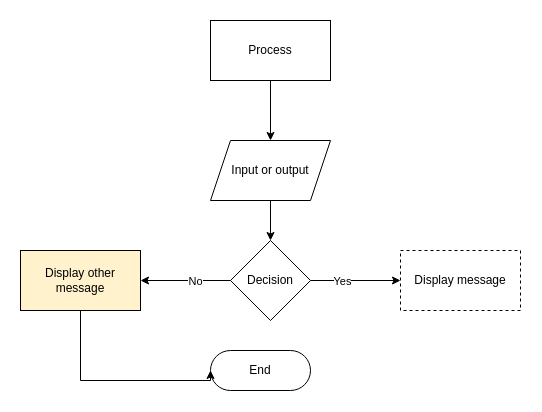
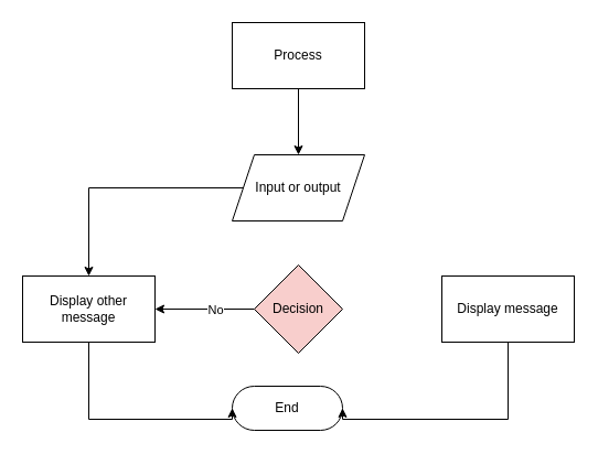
  <mxCell id="0" />
  <mxCell id="1" parent="0" />
  <mxCell id="2" value="End" style="rounded=1;whiteSpace=wrap;html=1;arcSize=50;" vertex="1" parent="1"><mxGeometry x="210" y="350" width="100" height="40" as="geometry" /></mxCell>
  <mxCell id="3" style="edgeStyle=orthogonalEdgeStyle;rounded=0;orthogonalLoop=1;jettySize=auto;html=1;entryX=0.5;entryY=0;entryDx=0;entryDy=0;" edge="1" parent="1" source="4" target="6"><mxGeometry relative="1" as="geometry" /></mxCell>
  <mxCell id="4" value="Process" style="rounded=0;whiteSpace=wrap;html=1;" vertex="1" parent="1"><mxGeometry x="210" y="20" width="120" height="60" as="geometry" /></mxCell>
- <mxCell id="5" style="edgeStyle=orthogonalEdgeStyle;rounded=0;orthogonalLoop=1;jettySize=auto;html=1;entryX=0.5;entryY=0;entryDx=0;entryDy=0;" edge="1" parent="1" source="6" target="11"><mxGeometry relative="1" as="geometry" /></mxCell>
+ <mxCell id="5" style="edgeStyle=orthogonalEdgeStyle;rounded=0;orthogonalLoop=1;jettySize=auto;html=1;" edge="1" parent="1" source="6" target="13"><mxGeometry relative="1" as="geometry" /></mxCell>
  <mxCell id="6" value="Input or output" style="shape=parallelogram;perimeter=parallelogramPerimeter;whiteSpace=wrap;html=1;fixedSize=1;" vertex="1" parent="1"><mxGeometry x="210" y="140" width="120" height="60" as="geometry" /></mxCell>
- <mxCell id="7" style="edgeStyle=orthogonalEdgeStyle;rounded=0;orthogonalLoop=1;jettySize=auto;html=1;entryX=0;entryY=0.5;entryDx=0;entryDy=0;" edge="1" parent="1" source="11" target="15"><mxGeometry relative="1" as="geometry" /></mxCell>
- <mxCell id="8" value="Yes" style="edgeLabel;html=1;align=center;verticalAlign=middle;resizable=0;points=[];" vertex="1" connectable="0" parent="7"><mxGeometry x="-0.3" relative="1" as="geometry"><mxPoint as="offset" /></mxGeometry></mxCell>
  <mxCell id="9" style="edgeStyle=orthogonalEdgeStyle;rounded=0;orthogonalLoop=1;jettySize=auto;html=1;entryX=1;entryY=0.5;entryDx=0;entryDy=0;" edge="1" parent="1" source="11" target="13"><mxGeometry relative="1" as="geometry" /></mxCell>
  <mxCell id="10" value="No" style="edgeLabel;html=1;align=center;verticalAlign=middle;resizable=0;points=[];" vertex="1" connectable="0" parent="9"><mxGeometry x="-0.205" relative="1" as="geometry"><mxPoint as="offset" /></mxGeometry></mxCell>
- <mxCell id="11" value="Decision" style="rhombus;whiteSpace=wrap;html=1;" vertex="1" parent="1"><mxGeometry x="230" y="240" width="80" height="80" as="geometry" /></mxCell>
+ <mxCell id="11" value="Decision" style="rhombus;whiteSpace=wrap;html=1;fillColor=#f8cecc;" vertex="1" parent="1"><mxGeometry x="230" y="240" width="80" height="80" as="geometry" /></mxCell>
  <mxCell id="12" style="edgeStyle=orthogonalEdgeStyle;rounded=0;orthogonalLoop=1;jettySize=auto;html=1;entryX=0;entryY=0.5;entryDx=0;entryDy=0;" edge="1" parent="1" source="13" target="2"><mxGeometry relative="1" as="geometry"><Array as="points"><mxPoint x="80" y="380" /></Array></mxGeometry></mxCell>
- <mxCell id="13" value="Display other message" style="rounded=0;whiteSpace=wrap;html=1;fillColor=#fff2cc;" vertex="1" parent="1"><mxGeometry x="20" y="250" width="120" height="60" as="geometry" /></mxCell>
- <mxCell id="15" value="Display message" style="rounded=0;whiteSpace=wrap;html=1;dashed=1;" vertex="1" parent="1"><mxGeometry x="400" y="250" width="120" height="60" as="geometry" /></mxCell>
+ <mxCell id="13" value="Display other message" style="rounded=0;whiteSpace=wrap;html=1;" vertex="1" parent="1"><mxGeometry x="20" y="250" width="120" height="60" as="geometry" /></mxCell>
+ <mxCell id="14" style="edgeStyle=orthogonalEdgeStyle;rounded=0;orthogonalLoop=1;jettySize=auto;html=1;entryX=1;entryY=0.5;entryDx=0;entryDy=0;" edge="1" parent="1" source="15" target="2"><mxGeometry relative="1" as="geometry"><Array as="points"><mxPoint x="460" y="380" /></Array></mxGeometry></mxCell>
+ <mxCell id="15" value="Display message" style="rounded=0;whiteSpace=wrap;html=1;" vertex="1" parent="1"><mxGeometry x="400" y="250" width="120" height="60" as="geometry" /></mxCell>
